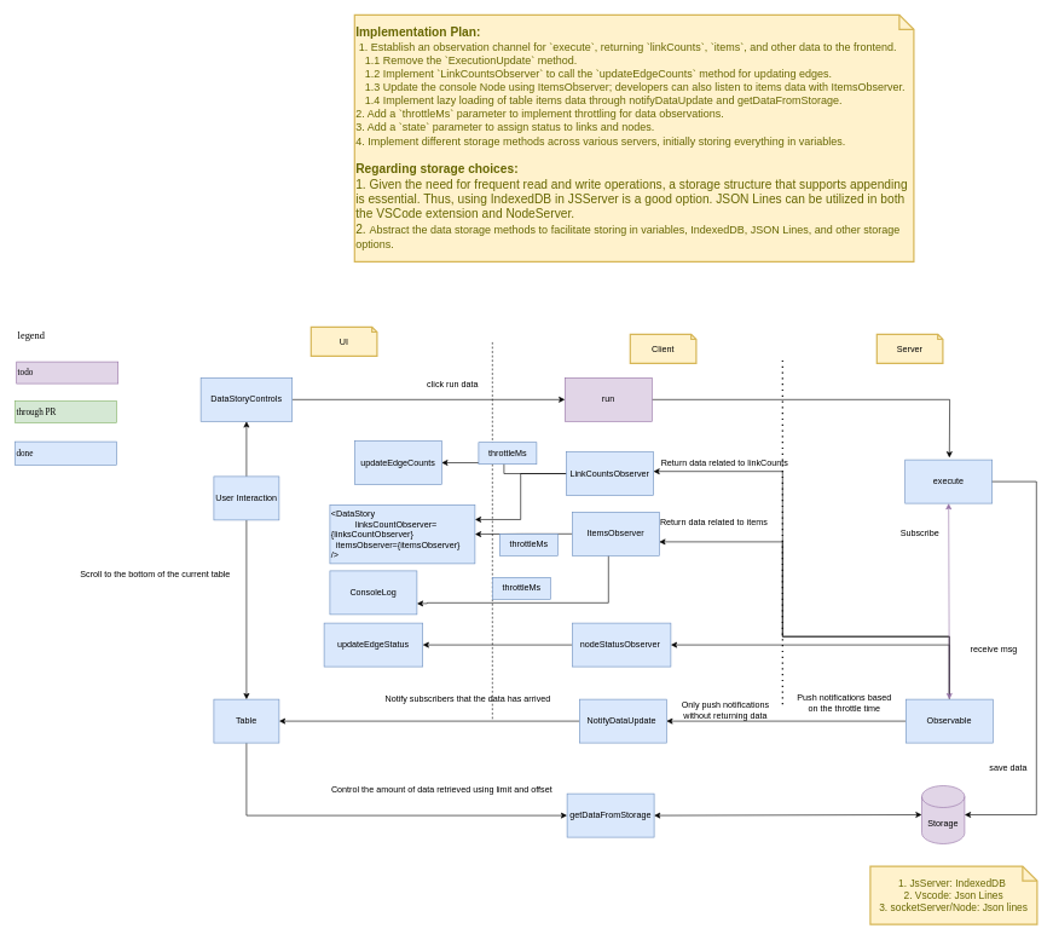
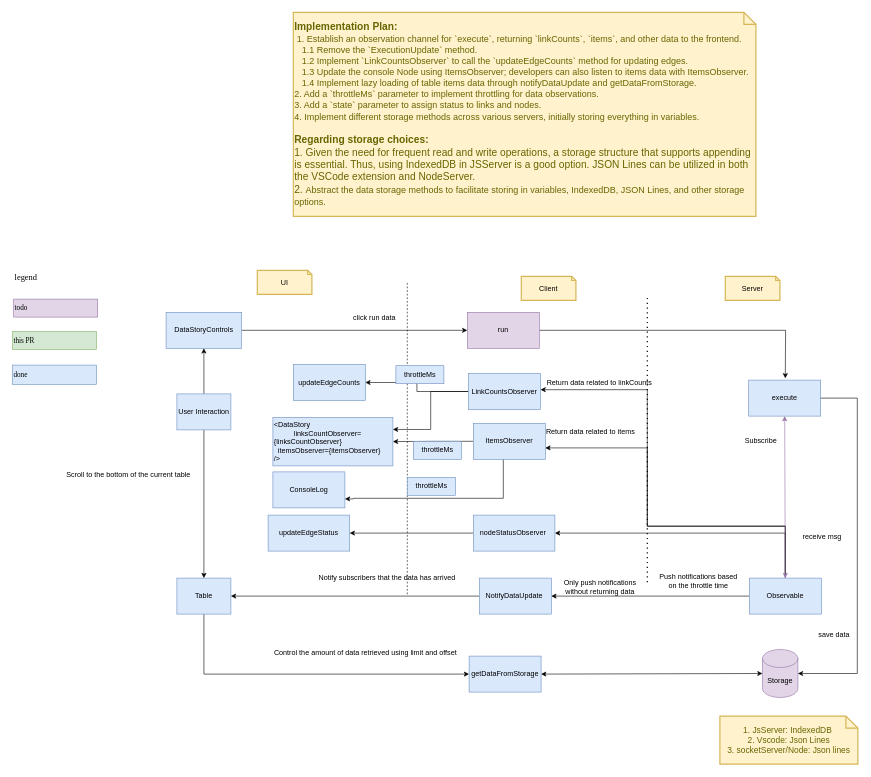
  <mxCell id="0" />
  <mxCell id="1" parent="0" />
  <mxCell id="2" value="" style="edgeStyle=orthogonalEdgeStyle;rounded=0;orthogonalLoop=1;jettySize=auto;html=1;" parent="1" source="4" target="53" edge="1"><mxGeometry relative="1" as="geometry" /></mxCell>
  <mxCell id="3" style="edgeStyle=orthogonalEdgeStyle;rounded=0;orthogonalLoop=1;jettySize=auto;html=1;entryX=1;entryY=0.25;entryDx=0;entryDy=0;" parent="1" source="4" target="47" edge="1"><mxGeometry relative="1" as="geometry" /></mxCell>
  <mxCell id="4" value="LinkCountsObserver" style="rounded=0;whiteSpace=wrap;html=1;fillColor=#dae8fc;strokeColor=#6c8ebf;" parent="1" vertex="1"><mxGeometry x="780" y="622" width="120" height="60" as="geometry" /></mxCell>
  <mxCell id="5" value="execute" style="rounded=0;whiteSpace=wrap;html=1;fillColor=#dae8fc;strokeColor=#6c8ebf;" parent="1" vertex="1"><mxGeometry x="1247" y="633" width="120" height="60" as="geometry" /></mxCell>
  <mxCell id="6" style="edgeStyle=orthogonalEdgeStyle;rounded=0;orthogonalLoop=1;jettySize=auto;html=1;entryX=1;entryY=0.5;entryDx=0;entryDy=0;" parent="1" edge="1"><mxGeometry relative="1" as="geometry"><Array as="points"><mxPoint x="1308" y="877" /><mxPoint x="1078" y="877" /><mxPoint x="1078" y="649" /></Array><mxPoint x="1308" y="960" as="sourcePoint" /><mxPoint x="900" y="649" as="targetPoint" /></mxGeometry></mxCell>
  <mxCell id="7" style="edgeStyle=orthogonalEdgeStyle;rounded=0;orthogonalLoop=1;jettySize=auto;html=1;entryX=1;entryY=0.5;entryDx=0;entryDy=0;" parent="1" source="10" target="12" edge="1"><mxGeometry relative="1" as="geometry" /></mxCell>
  <mxCell id="8" style="edgeStyle=orthogonalEdgeStyle;rounded=0;orthogonalLoop=1;jettySize=auto;html=1;entryX=1;entryY=0.75;entryDx=0;entryDy=0;" parent="1" edge="1"><mxGeometry relative="1" as="geometry"><mxPoint x="908" y="746" as="targetPoint" /><Array as="points"><mxPoint x="1308" y="876" /><mxPoint x="1078" y="876" /><mxPoint x="1078" y="746" /></Array><mxPoint x="1308" y="959" as="sourcePoint" /></mxGeometry></mxCell>
  <mxCell id="9" style="edgeStyle=orthogonalEdgeStyle;rounded=0;orthogonalLoop=1;jettySize=auto;html=1;entryX=1;entryY=0.5;entryDx=0;entryDy=0;" parent="1" source="10" target="59" edge="1"><mxGeometry relative="1" as="geometry"><Array as="points"><mxPoint x="1308" y="888" /></Array></mxGeometry></mxCell>
  <mxCell id="10" value="Observable" style="rounded=0;whiteSpace=wrap;html=1;fillColor=#dae8fc;strokeColor=#6c8ebf;" parent="1" vertex="1"><mxGeometry x="1248" y="963" width="120" height="60" as="geometry" /></mxCell>
  <mxCell id="11" style="edgeStyle=orthogonalEdgeStyle;rounded=0;orthogonalLoop=1;jettySize=auto;html=1;entryX=1;entryY=0.5;entryDx=0;entryDy=0;" parent="1" source="12" target="23" edge="1"><mxGeometry relative="1" as="geometry" /></mxCell>
  <mxCell id="12" value="NotifyDataUpdate&amp;nbsp;" style="rounded=0;whiteSpace=wrap;html=1;fillColor=#dae8fc;strokeColor=#6c8ebf;" parent="1" vertex="1"><mxGeometry x="798" y="963" width="120" height="60" as="geometry" /></mxCell>
  <mxCell id="13" value="" style="endArrow=none;dashed=1;html=1;dashPattern=1 3;strokeWidth=2;rounded=0;" parent="1" edge="1"><mxGeometry width="50" height="50" relative="1" as="geometry"><mxPoint x="1078" y="970" as="sourcePoint" /><mxPoint x="1078" y="490" as="targetPoint" /></mxGeometry></mxCell>
  <mxCell id="14" style="edgeStyle=orthogonalEdgeStyle;rounded=0;orthogonalLoop=1;jettySize=auto;html=1;" parent="1" source="15" edge="1"><mxGeometry relative="1" as="geometry"><mxPoint x="1308" y="630" as="targetPoint" /></mxGeometry></mxCell>
  <mxCell id="15" value="run" style="rounded=0;whiteSpace=wrap;html=1;fillColor=#e1d5e7;strokeColor=#9673a6;" parent="1" vertex="1"><mxGeometry x="778" y="520" width="120" height="60" as="geometry" /></mxCell>
  <mxCell id="16" value="" style="endArrow=classic;startArrow=classic;html=1;rounded=0;entryX=0.5;entryY=1;entryDx=0;entryDy=0;exitX=0.5;exitY=0;exitDx=0;exitDy=0;fillColor=#e1d5e7;strokeColor=#9673a6;" parent="1" source="10" target="5" edge="1"><mxGeometry width="50" height="50" relative="1" as="geometry"><mxPoint x="1078" y="580" as="sourcePoint" /><mxPoint x="1128" y="530" as="targetPoint" /></mxGeometry></mxCell>
  <mxCell id="17" value="Subscribe" style="text;html=1;align=center;verticalAlign=middle;resizable=0;points=[];autosize=1;strokeColor=none;fillColor=none;" parent="1" vertex="1"><mxGeometry x="1227" y="719" width="80" height="30" as="geometry" /></mxCell>
  <mxCell id="18" value="receive msg" style="text;html=1;align=center;verticalAlign=middle;resizable=0;points=[];autosize=1;strokeColor=none;fillColor=none;" parent="1" vertex="1"><mxGeometry x="1324" y="880" width="90" height="30" as="geometry" /></mxCell>
  <mxCell id="19" value="&lt;div&gt;&lt;span style=&quot;font-size: 12px;&quot;&gt;Push notifications based &lt;br&gt;on the throttle time&lt;/span&gt;&lt;/div&gt;" style="text;html=1;align=center;verticalAlign=middle;resizable=0;points=[];autosize=1;strokeColor=none;fillColor=none;" parent="1" vertex="1"><mxGeometry x="1083" y="948" width="160" height="40" as="geometry" /></mxCell>
  <mxCell id="20" value="&lt;span style=&quot;color: rgb(0, 0, 0); font-size: 12px; text-wrap-mode: nowrap;&quot;&gt;Server&lt;/span&gt;" style="shape=note;strokeWidth=2;fontSize=14;size=7;whiteSpace=wrap;html=1;fillColor=#fff2cc;strokeColor=#d6b656;fontColor=#666600;" parent="1" vertex="1"><mxGeometry x="1208" y="460" width="91" height="40" as="geometry" /></mxCell>
  <mxCell id="21" value="&lt;font color=&quot;#000000&quot;&gt;&lt;span style=&quot;font-size: 12px; text-wrap-mode: nowrap;&quot;&gt;Client&lt;/span&gt;&lt;/font&gt;" style="shape=note;strokeWidth=2;fontSize=14;size=7;whiteSpace=wrap;html=1;fillColor=#fff2cc;strokeColor=#d6b656;fontColor=#666600;" parent="1" vertex="1"><mxGeometry x="868" y="460" width="91" height="40" as="geometry" /></mxCell>
  <mxCell id="22" style="edgeStyle=orthogonalEdgeStyle;rounded=0;orthogonalLoop=1;jettySize=auto;html=1;entryX=0;entryY=0.5;entryDx=0;entryDy=0;exitX=0.5;exitY=1;exitDx=0;exitDy=0;" parent="1" source="23" target="31" edge="1"><mxGeometry relative="1" as="geometry" /></mxCell>
  <mxCell id="23" value="Table" style="rounded=0;whiteSpace=wrap;html=1;fillColor=#dae8fc;strokeColor=#6c8ebf;align=center;" parent="1" vertex="1"><mxGeometry x="294" y="963" width="90" height="60" as="geometry" /></mxCell>
  <mxCell id="24" style="edgeStyle=orthogonalEdgeStyle;rounded=0;orthogonalLoop=1;jettySize=auto;html=1;entryX=0.5;entryY=0;entryDx=0;entryDy=0;" parent="1" source="26" target="23" edge="1"><mxGeometry relative="1" as="geometry" /></mxCell>
  <mxCell id="25" style="edgeStyle=orthogonalEdgeStyle;rounded=0;orthogonalLoop=1;jettySize=auto;html=1;entryX=0.5;entryY=1;entryDx=0;entryDy=0;" parent="1" source="26" target="34" edge="1"><mxGeometry relative="1" as="geometry" /></mxCell>
  <mxCell id="26" value="User Interaction" style="rounded=0;whiteSpace=wrap;html=1;fillColor=#dae8fc;strokeColor=#6c8ebf;align=center;" parent="1" vertex="1"><mxGeometry x="294" y="656" width="90" height="60" as="geometry" /></mxCell>
  <mxCell id="27" value="Notify subscribers that the data has arrived" style="text;html=1;align=center;verticalAlign=middle;resizable=0;points=[];autosize=1;strokeColor=none;fillColor=none;" parent="1" vertex="1"><mxGeometry x="509" y="948" width="270" height="30" as="geometry" /></mxCell>
  <mxCell id="28" value="Storage" style="shape=cylinder3;whiteSpace=wrap;html=1;boundedLbl=1;backgroundOutline=1;size=15;fillColor=#e1d5e7;strokeColor=#9673a6;" parent="1" vertex="1"><mxGeometry x="1270" y="1082" width="59" height="80" as="geometry" /></mxCell>
  <mxCell id="29" style="edgeStyle=orthogonalEdgeStyle;rounded=0;orthogonalLoop=1;jettySize=auto;html=1;entryX=1;entryY=0.5;entryDx=0;entryDy=0;entryPerimeter=0;" parent="1" source="5" target="28" edge="1"><mxGeometry relative="1" as="geometry"><Array as="points"><mxPoint x="1428" y="663" /><mxPoint x="1428" y="1122" /></Array></mxGeometry></mxCell>
  <mxCell id="30" value="save data" style="text;html=1;align=center;verticalAlign=middle;resizable=0;points=[];autosize=1;strokeColor=none;fillColor=none;" parent="1" vertex="1"><mxGeometry x="1349" y="1042" width="80" height="30" as="geometry" /></mxCell>
  <mxCell id="31" value="getDataFromStorage" style="rounded=0;whiteSpace=wrap;html=1;fillColor=#dae8fc;strokeColor=#6c8ebf;" parent="1" vertex="1"><mxGeometry x="781" y="1093" width="120" height="60" as="geometry" /></mxCell>
  <mxCell id="32" value="Control the amount of data retrieved using&lt;font color=&quot;#66ff66&quot;&gt; &lt;/font&gt;limit and offset" style="text;html=1;align=center;verticalAlign=middle;resizable=0;points=[];autosize=1;strokeColor=none;fillColor=none;" parent="1" vertex="1"><mxGeometry x="433" y="1072" width="350" height="30" as="geometry" /></mxCell>
  <mxCell id="33" style="edgeStyle=orthogonalEdgeStyle;rounded=0;orthogonalLoop=1;jettySize=auto;html=1;exitX=1;exitY=0.5;exitDx=0;exitDy=0;entryX=0;entryY=0.5;entryDx=0;entryDy=0;" parent="1" source="34" target="15" edge="1"><mxGeometry relative="1" as="geometry" /></mxCell>
  <mxCell id="34" value="DataStoryControls" style="rounded=0;whiteSpace=wrap;html=1;fillColor=#dae8fc;strokeColor=#6c8ebf;align=center;" parent="1" vertex="1"><mxGeometry x="276" y="520" width="126" height="60" as="geometry" /></mxCell>
  <mxCell id="35" value="click run data" style="text;html=1;align=center;verticalAlign=middle;resizable=0;points=[];autosize=1;strokeColor=none;fillColor=none;" parent="1" vertex="1"><mxGeometry x="568" y="514" width="110" height="30" as="geometry" /></mxCell>
  <mxCell id="36" value="1. JsServer: IndexedDB&amp;nbsp;&lt;div&gt;2. Vscode: Json Lines&lt;/div&gt;&lt;div&gt;3. socketServer/Node: Json lines&lt;/div&gt;" style="shape=note;strokeWidth=2;fontSize=14;size=20;whiteSpace=wrap;html=1;fillColor=#fff2cc;strokeColor=#d6b656;fontColor=#666600;" parent="1" vertex="1"><mxGeometry x="1199" y="1193" width="230" height="80" as="geometry" /></mxCell>
  <mxCell id="37" style="edgeStyle=orthogonalEdgeStyle;rounded=0;orthogonalLoop=1;jettySize=auto;html=1;entryX=1;entryY=0.5;entryDx=0;entryDy=0;" parent="1" source="39" target="47" edge="1"><mxGeometry relative="1" as="geometry" /></mxCell>
  <mxCell id="38" style="edgeStyle=orthogonalEdgeStyle;rounded=0;orthogonalLoop=1;jettySize=auto;html=1;entryX=1;entryY=0.75;entryDx=0;entryDy=0;" parent="1" source="39" target="54" edge="1"><mxGeometry relative="1" as="geometry"><Array as="points"><mxPoint x="838" y="830" /><mxPoint x="588" y="830" /></Array></mxGeometry></mxCell>
  <mxCell id="39" value="ItemsObserver" style="rounded=0;whiteSpace=wrap;html=1;fillColor=#dae8fc;strokeColor=#6c8ebf;" parent="1" vertex="1"><mxGeometry x="788" y="705" width="120" height="60" as="geometry" /></mxCell>
  <mxCell id="40" value="Only push notifications &lt;br&gt;without returning data" style="text;html=1;align=center;verticalAlign=middle;resizable=0;points=[];autosize=1;strokeColor=none;fillColor=none;" parent="1" vertex="1"><mxGeometry x="924" y="958" width="150" height="40" as="geometry" /></mxCell>
  <mxCell id="41" value="Return data related to items" style="text;html=1;align=center;verticalAlign=middle;resizable=0;points=[];autosize=1;strokeColor=none;fillColor=none;" parent="1" vertex="1"><mxGeometry x="893" y="705" width="180" height="30" as="geometry" /></mxCell>
  <mxCell id="42" value="Return data related to linkCounts" style="text;html=1;align=center;verticalAlign=middle;resizable=0;points=[];autosize=1;strokeColor=none;fillColor=none;" parent="1" vertex="1"><mxGeometry x="893" y="622" width="210" height="30" as="geometry" /></mxCell>
  <mxCell id="43" value="&lt;font color=&quot;#000000&quot;&gt;&lt;span style=&quot;font-size: 12px; text-wrap-mode: nowrap;&quot;&gt;UI&lt;/span&gt;&lt;/font&gt;" style="shape=note;strokeWidth=2;fontSize=14;size=7;whiteSpace=wrap;html=1;fillColor=#fff2cc;strokeColor=#d6b656;fontColor=#666600;" parent="1" vertex="1"><mxGeometry x="428" width="91" height="40" as="geometry" y="450" /></mxCell>
  <mxCell id="44" value="" style="endArrow=none;dashed=1;html=1;rounded=0;" parent="1" edge="1"><mxGeometry width="50" height="50" relative="1" as="geometry"><mxPoint y="990" as="sourcePoint" x="678" /><mxPoint y="470" as="targetPoint" x="678" /></mxGeometry></mxCell>
  <mxCell id="45" value="&lt;div style=&quot;font-size: 17px;&quot;&gt;&lt;b&gt;&lt;span style=&quot;&quot;&gt;Implementation Plan:&lt;/span&gt;&lt;br&gt;&lt;/b&gt;&lt;span style=&quot;font-size: 15px;&quot;&gt;&amp;nbsp;&lt;/span&gt;&lt;span style=&quot;font-size: 15px; background-color: initial;&quot;&gt;1. Establish an observation channel for `execute`, returning `linkCounts`, `items`, and other data to the frontend.&lt;/span&gt;&lt;/div&gt;&lt;div style=&quot;font-size: 15px;&quot;&gt;&amp;nbsp; &amp;nbsp;1.1 Remove the `ExecutionUpdate` method.&lt;/div&gt;&lt;div style=&quot;font-size: 15px;&quot;&gt;&amp;nbsp; &amp;nbsp;1.2 Implement `LinkCountsObserver` to call the `updateEdgeCounts` method for updating edges.&lt;/div&gt;&lt;div style=&quot;&quot;&gt;&lt;span style=&quot;font-size: 15px;&quot;&gt;&amp;nbsp; &amp;nbsp;&lt;/span&gt;&lt;span style=&quot;background-color: initial; font-size: 15px;&quot;&gt;1.3 Update the console Node using ItemsObserver; developers can also listen to items data with ItemsObserver.&lt;br&gt;&lt;/span&gt;&lt;span style=&quot;background-color: initial; font-size: 15px;&quot;&gt;&amp;nbsp; &amp;nbsp;1.4 Implement lazy loading of table items data through notifyDataUpdate and getDataFromStorage.&lt;/span&gt;&lt;span style=&quot;font-size: 15px;&quot;&gt;&amp;nbsp;&amp;nbsp;&lt;/span&gt;&lt;/div&gt;&lt;div style=&quot;font-size: 15px;&quot;&gt;2. Add a `throttleMs` parameter to implement throttling for data observations.&lt;/div&gt;&lt;div style=&quot;font-size: 17px;&quot;&gt;&lt;span style=&quot;font-size: 15px;&quot;&gt;3. Add a `state` parameter to assign status to links and nodes.&lt;/span&gt;&lt;br&gt;&lt;div style=&quot;font-size: 15px;&quot;&gt;4. Implement different storage methods across various servers, initially storing everything in variables.&lt;/div&gt;&lt;div style=&quot;&quot;&gt;&lt;br&gt;&lt;div style=&quot;&quot;&gt;&lt;span style=&quot;&quot;&gt;&lt;b&gt;Regarding storage choices:&lt;/b&gt;&lt;/span&gt;&lt;/div&gt;&lt;div style=&quot;&quot;&gt;&lt;span style=&quot;&quot;&gt;1. Given the need for frequent read and write operations, a storage structure that supports appending is essential. Thus, using IndexedDB in JSServer is a good option. JSON Lines can be utilized in both the VSCode extension and NodeServer.&lt;br&gt;2.&amp;nbsp;&lt;/span&gt;&lt;span style=&quot;background-color: initial; font-size: 15px;&quot;&gt;Abstract the data storage methods to facilitate storing in variables, IndexedDB, JSON Lines, and other storage options.&lt;/span&gt;&lt;/div&gt;&lt;/div&gt;&lt;/div&gt;" style="shape=note;strokeWidth=2;fontSize=14;size=20;whiteSpace=wrap;html=1;fillColor=#fff2cc;strokeColor=#d6b656;fontColor=#666600;align=left;spacingTop=0;spacing=2;" parent="1" vertex="1"><mxGeometry x="488" y="20" width="771" height="340" as="geometry" /></mxCell>
  <mxCell id="46" value="" style="endArrow=classic;startArrow=classic;html=1;rounded=0;exitX=1;exitY=0.5;exitDx=0;exitDy=0;entryX=0;entryY=0.5;entryDx=0;entryDy=0;entryPerimeter=0;" parent="1" source="31" target="28" edge="1"><mxGeometry width="50" height="50" relative="1" as="geometry"><mxPoint x="789" y="1043" as="sourcePoint" /><mxPoint x="839" y="993" as="targetPoint" /></mxGeometry></mxCell>
  <mxCell id="47" value="&amp;lt;DataStory&amp;nbsp;&lt;br&gt;&lt;div&gt;&lt;span style=&quot;font-size: 12px;&quot;&gt;&amp;nbsp; &amp;nbsp; &amp;nbsp; &amp;nbsp; &amp;nbsp; linksCountObserver={linksCountObserver}&lt;/span&gt;&lt;/div&gt;&amp;nbsp; itemsObserver={itemsObserver}&lt;br&gt;/&amp;gt;" style="rounded=0;whiteSpace=wrap;html=1;fillColor=#dae8fc;strokeColor=#6c8ebf;align=left;" parent="1" vertex="1"><mxGeometry x="454" y="695" width="200" height="81" as="geometry" /></mxCell>
  <mxCell id="48" value="Scroll to the bottom of the current table" style="text;html=1;align=center;verticalAlign=middle;resizable=0;points=[];autosize=1;strokeColor=none;fillColor=none;" parent="1" vertex="1"><mxGeometry x="88" y="776" width="250" height="30" as="geometry" /></mxCell>
- <mxCell id="49" value="through PR" style="rounded=0;whiteSpace=wrap;html=1;fillColor=#d5e8d4;strokeColor=#82b366;fontSize=12;fontFamily=Comic Sans MS;align=left;" parent="1" vertex="1"><mxGeometry x="20" y="552" width="140" height="30" as="geometry" /></mxCell>
+ <mxCell id="49" value="this PR" style="rounded=0;whiteSpace=wrap;html=1;fillColor=#d5e8d4;strokeColor=#82b366;fontSize=12;fontFamily=Comic Sans MS;align=left;" parent="1" vertex="1"><mxGeometry x="20" y="552" width="140" height="30" as="geometry" /></mxCell>
  <mxCell id="50" value="todo" style="rounded=0;whiteSpace=wrap;html=1;fillColor=#e1d5e7;strokeColor=#9673a6;align=left;fontSize=12;fontFamily=Comic Sans MS;" parent="1" vertex="1"><mxGeometry x="22" y="498" width="140" height="30" as="geometry" /></mxCell>
  <mxCell id="51" value="done" style="rounded=0;whiteSpace=wrap;html=1;fillColor=#dae8fc;strokeColor=#6c8ebf;fontSize=12;fontFamily=Comic Sans MS;align=left;" parent="1" vertex="1"><mxGeometry x="20" y="608" width="140" height="32" as="geometry" /></mxCell>
  <mxCell id="52" value="legend" style="text;whiteSpace=wrap;fontFamily=Comic Sans MS;fontSize=14;" parent="1" vertex="1"><mxGeometry x="22" y="448" width="70" height="40" as="geometry" /></mxCell>
  <mxCell id="53" value="updateEdgeCounts" style="rounded=0;whiteSpace=wrap;html=1;fillColor=#dae8fc;strokeColor=#6c8ebf;" parent="1" vertex="1"><mxGeometry x="488" y="607" width="120" height="60" as="geometry" /></mxCell>
  <mxCell id="54" value="ConsoleLog" style="rounded=0;whiteSpace=wrap;html=1;fillColor=#dae8fc;strokeColor=#6c8ebf;" parent="1" vertex="1"><mxGeometry x="454" y="786" width="120" height="60" as="geometry" /></mxCell>
  <mxCell id="55" value="throttleMs" style="text;html=1;align=center;verticalAlign=middle;resizable=0;points=[];autosize=1;fillColor=#dae8fc;strokeColor=#6c8ebf;" parent="1" vertex="1"><mxGeometry x="659" y="609" width="80" height="30" as="geometry" /></mxCell>
  <mxCell id="56" value="throttleMs" style="text;html=1;align=center;verticalAlign=middle;resizable=0;points=[];autosize=1;fillColor=#dae8fc;strokeColor=#6c8ebf;" parent="1" vertex="1"><mxGeometry x="688" y="735" width="80" height="30" as="geometry" /></mxCell>
  <mxCell id="57" value="throttleMs" style="text;html=1;align=center;verticalAlign=middle;resizable=0;points=[];autosize=1;fillColor=#dae8fc;strokeColor=#6c8ebf;" parent="1" vertex="1"><mxGeometry y="795" width="80" height="30" as="geometry" x="678" /></mxCell>
  <mxCell id="58" value="" style="edgeStyle=orthogonalEdgeStyle;rounded=0;orthogonalLoop=1;jettySize=auto;html=1;" parent="1" source="59" target="60" edge="1"><mxGeometry relative="1" as="geometry" /></mxCell>
  <mxCell id="59" value="nodeStatusObserver&amp;nbsp;" style="rounded=0;whiteSpace=wrap;html=1;fillColor=#dae8fc;strokeColor=#6c8ebf;" parent="1" vertex="1"><mxGeometry x="788" y="858" width="136" height="60" as="geometry" /></mxCell>
  <mxCell id="60" value="updateEdgeStatus" style="rounded=0;whiteSpace=wrap;html=1;fillColor=#dae8fc;strokeColor=#6c8ebf;" parent="1" vertex="1"><mxGeometry x="446" y="858" width="136" height="60" as="geometry" /></mxCell>
